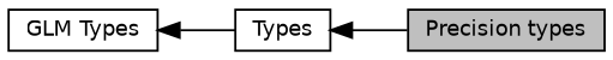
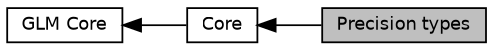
  digraph {
    fontname="DejaVu Sans"
    rankdir=LR
    node [color=black fillcolor=white fontname="DejaVu Sans" fontsize=10 shape=record style=filled]
    edge [dir=back fontname="DejaVu Sans" fontsize=10 labelfontname=Helvetica labelfontsize=10 shape=plaintext style=solid]
    n1 [fillcolor=grey75 fontcolor=black height=0.2 label="Precision types" width=0.4]
-   n2 [height=0.2 label=Types width=0.4]
-   n3 [height=0.2 label="GLM Types" width=0.4]
+   n2 [height=0.2 label=Core width=0.4]
+   n3 [height=0.2 label="GLM Core" width=0.4]
    n2 -> n1
    n3 -> n2
  }
